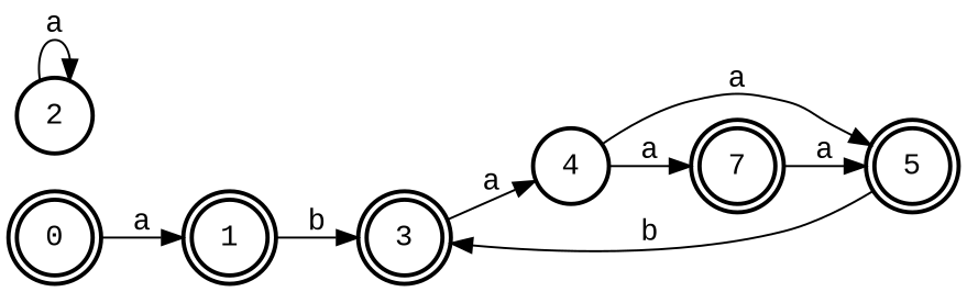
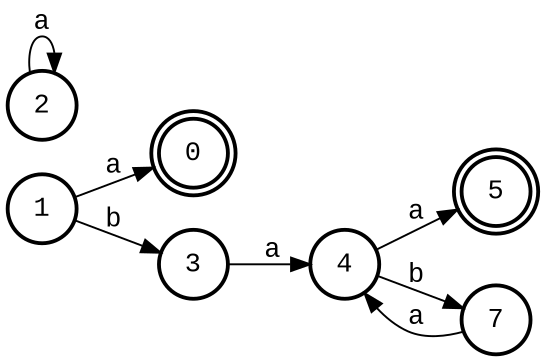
  digraph {
    fontname="Liberation Mono"
    nodesep=0.25
    rankdir=LR
    ranksep=0.4
    node [fontname="Liberation Mono" fontsize=14 shape=circle style=bold]
    edge [fontname="Liberation Mono" fontsize=14]
    n1 [label=0 shape=doublecircle]
-   n2 [label=1 shape=doublecircle]
-   n3 [label=3 shape=doublecircle]
+   n2 [label=1]
+   n3 [label=3]
    n4 [label=2]
    n5 [label=4]
    n6 [label=5 shape=doublecircle]
-   n7 [label=7 shape=doublecircle]
-   n1 -> n2 [label=a]
+   n7 [label=7]
+   n2 -> n1 [label=a]
    n2 -> n3 [label=b]
    n3 -> n5 [label=a]
    n4 -> n4 [label=a]
    n5 -> n6 [label=a]
-   n5 -> n7 [label=a]
-   n6 -> n3 [label=b]
-   n7 -> n6 [label=a]
+   n5 -> n7 [label=b]
+   n7 -> n5 [label=a]
  }
